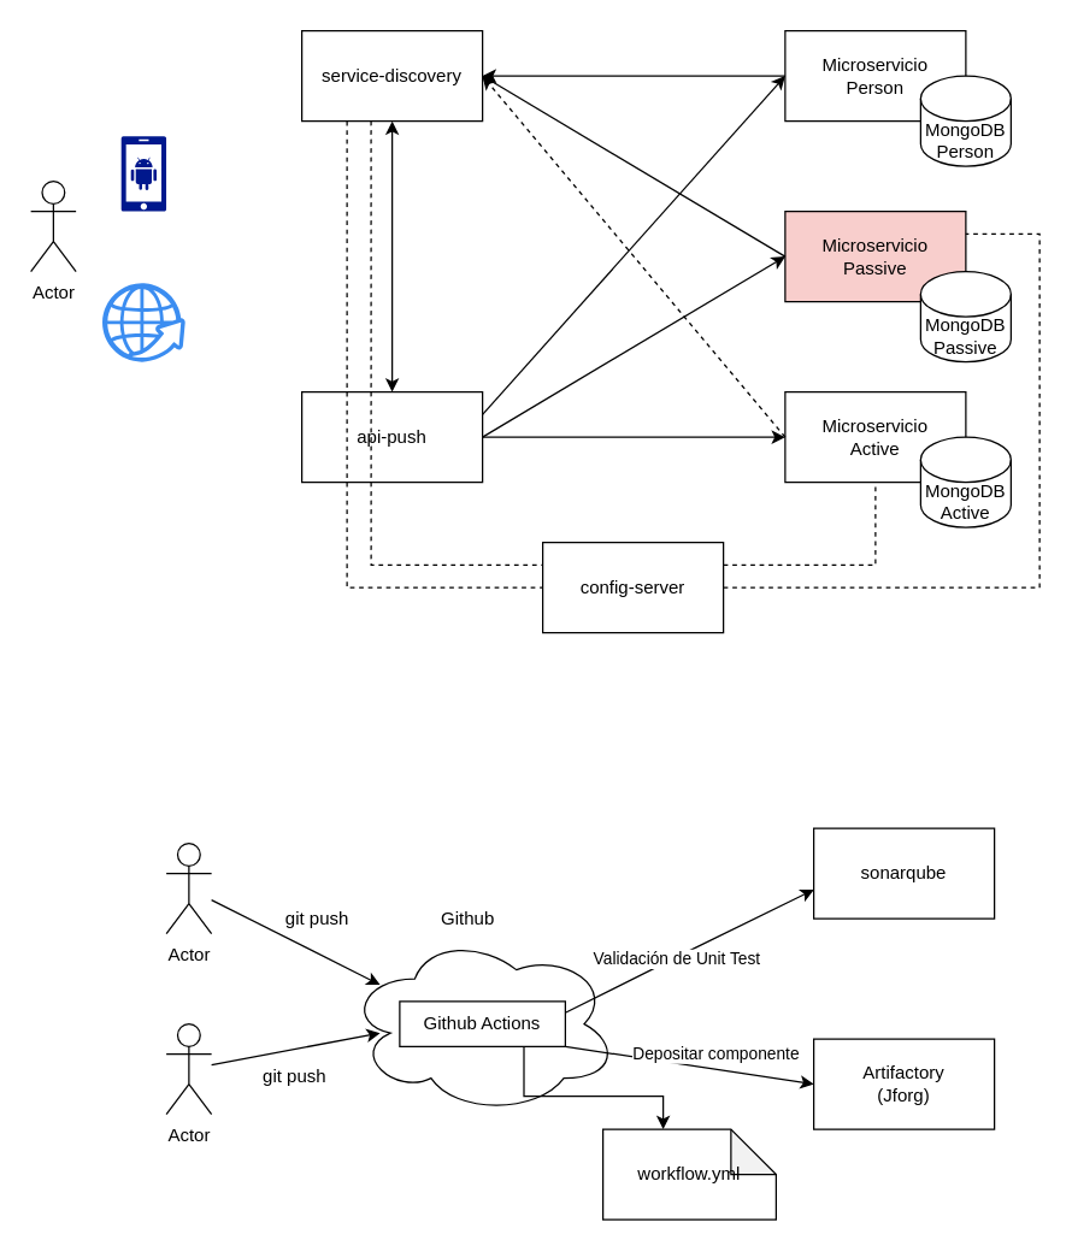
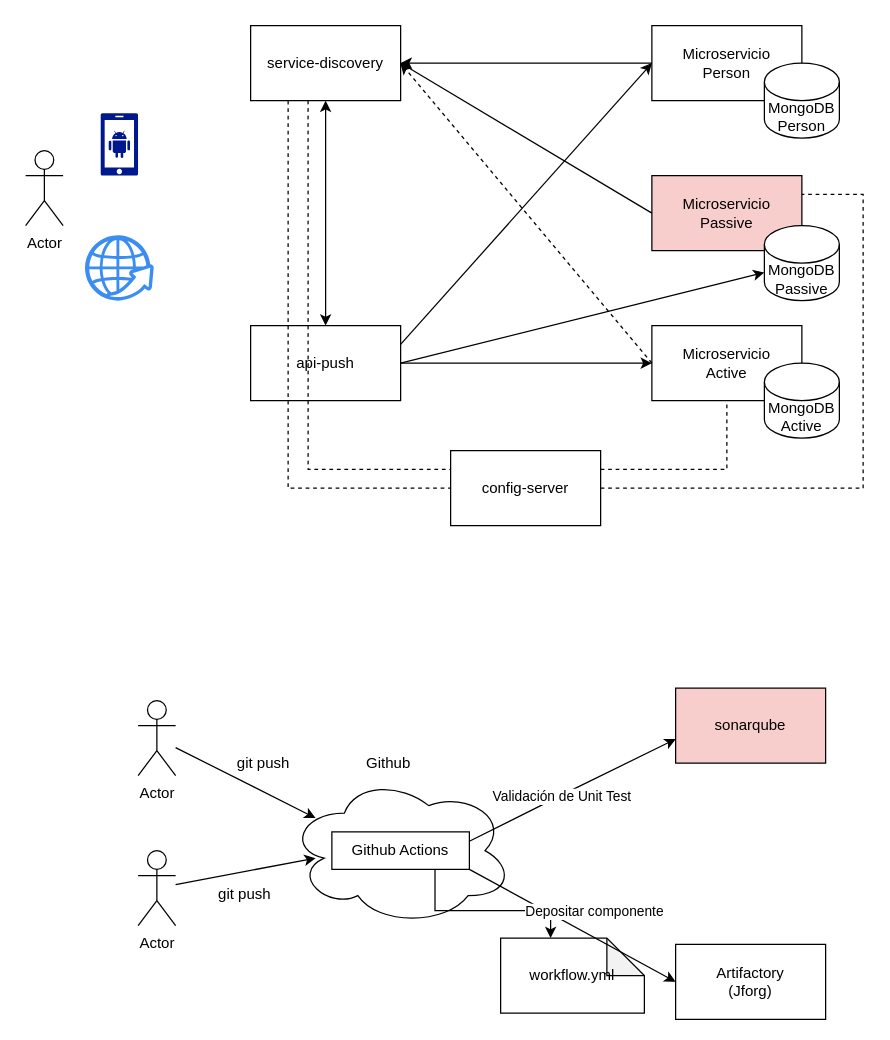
  <mxCell id="0" />
  <mxCell id="1" parent="0" />
  <mxCell id="2" value="Microservicio&lt;br&gt;Active" style="rounded=0;whiteSpace=wrap;html=1;" vertex="1" parent="1"><mxGeometry x="521" y="260" width="120" height="60" as="geometry" /></mxCell>
  <mxCell id="3" value="Microservicio&lt;br&gt;Passive" style="rounded=0;whiteSpace=wrap;html=1;fillColor=#f8cecc;" vertex="1" parent="1"><mxGeometry x="521" y="140" width="120" height="60" as="geometry" /></mxCell>
  <mxCell id="4" value="Microservicio&lt;br&gt;Person" style="rounded=0;whiteSpace=wrap;html=1;" vertex="1" parent="1"><mxGeometry x="521" y="20" width="120" height="60" as="geometry" /></mxCell>
  <mxCell id="5" value="" style="ellipse;shape=cloud;whiteSpace=wrap;html=1;" vertex="1" parent="1"><mxGeometry x="230" y="620" width="180" height="120" as="geometry" /></mxCell>
  <mxCell id="6" value="" style="endArrow=classic;html=1;rounded=0;exitX=1;exitY=0.25;exitDx=0;exitDy=0;" edge="1" parent="1" source="16"><mxGeometry width="50" height="50" relative="1" as="geometry"><mxPoint x="474" y="560" as="sourcePoint" /><mxPoint x="540.145" y="590.71" as="targetPoint" /><Array as="points"><mxPoint x="460" y="630" /></Array></mxGeometry></mxCell>
  <mxCell id="7" value="Validación de Unit Test" style="edgeLabel;html=1;align=center;verticalAlign=middle;resizable=0;points=[];" vertex="1" connectable="0" parent="6"><mxGeometry x="-0.105" relative="1" as="geometry"><mxPoint y="1" as="offset" /></mxGeometry></mxCell>
  <mxCell id="8" value="MongoDB&lt;br&gt;Active" style="shape=cylinder3;whiteSpace=wrap;html=1;boundedLbl=1;backgroundOutline=1;size=15;" vertex="1" parent="1"><mxGeometry x="611" y="290" width="60" height="60" as="geometry" /></mxCell>
  <mxCell id="9" value="MongoDB&lt;br&gt;Person" style="shape=cylinder3;whiteSpace=wrap;html=1;boundedLbl=1;backgroundOutline=1;size=15;" vertex="1" parent="1"><mxGeometry x="611" y="50" width="60" height="60" as="geometry" /></mxCell>
  <mxCell id="10" value="MongoDB&lt;br&gt;Passive" style="shape=cylinder3;whiteSpace=wrap;html=1;boundedLbl=1;backgroundOutline=1;size=15;" vertex="1" parent="1"><mxGeometry x="611" y="180" width="60" height="60" as="geometry" /></mxCell>
  <mxCell id="11" value="Actor" style="shape=umlActor;verticalLabelPosition=bottom;verticalAlign=top;html=1;outlineConnect=0;" vertex="1" parent="1"><mxGeometry x="110" y="560" width="30" height="60" as="geometry" /></mxCell>
  <mxCell id="12" value="Actor" style="shape=umlActor;verticalLabelPosition=bottom;verticalAlign=top;html=1;outlineConnect=0;" vertex="1" parent="1"><mxGeometry x="110" y="680" width="30" height="60" as="geometry" /></mxCell>
- <mxCell id="13" value="sonarqube" style="rounded=0;whiteSpace=wrap;html=1;" vertex="1" parent="1"><mxGeometry x="540" y="550" width="120" height="60" as="geometry" /></mxCell>
- <mxCell id="14" value="Artifactory&lt;br&gt;(Jforg)" style="rounded=0;whiteSpace=wrap;html=1;" vertex="1" parent="1"><mxGeometry x="540" y="690" width="120" height="60" as="geometry" /></mxCell>
+ <mxCell id="13" value="sonarqube" style="rounded=0;whiteSpace=wrap;html=1;fillColor=#f8cecc;" vertex="1" parent="1"><mxGeometry x="540" y="550" width="120" height="60" as="geometry" /></mxCell>
+ <mxCell id="14" value="Artifactory&lt;br&gt;(Jforg)" style="rounded=0;whiteSpace=wrap;html=1;" vertex="1" parent="1"><mxGeometry x="540" y="755" width="120" height="60" as="geometry" /></mxCell>
  <mxCell id="15" style="edgeStyle=orthogonalEdgeStyle;rounded=0;orthogonalLoop=1;jettySize=auto;html=1;exitX=0.75;exitY=1;exitDx=0;exitDy=0;" edge="1" parent="1" source="16" target="17"><mxGeometry relative="1" as="geometry"><Array as="points"><mxPoint x="348" y="728" /><mxPoint x="440" y="728" /></Array></mxGeometry></mxCell>
  <mxCell id="16" value="Github Actions" style="rounded=0;whiteSpace=wrap;html=1;" vertex="1" parent="1"><mxGeometry x="265" y="665" width="110" height="30" as="geometry" /></mxCell>
  <mxCell id="17" value="workflow.yml" style="shape=note;whiteSpace=wrap;html=1;backgroundOutline=1;darkOpacity=0.05;" vertex="1" parent="1"><mxGeometry x="400" y="750" width="115" height="60" as="geometry" /></mxCell>
  <mxCell id="18" value="Github" style="text;html=1;align=center;verticalAlign=middle;resizable=0;points=[];autosize=1;strokeColor=none;fillColor=none;" vertex="1" parent="1"><mxGeometry x="280" y="595" width="60" height="30" as="geometry" /></mxCell>
  <mxCell id="19" value="" style="endArrow=classic;html=1;rounded=0;entryX=0.122;entryY=0.283;entryDx=0;entryDy=0;entryPerimeter=0;" edge="1" parent="1" source="11" target="5"><mxGeometry width="50" height="50" relative="1" as="geometry"><mxPoint x="180" y="615" as="sourcePoint" /><mxPoint x="230" y="565" as="targetPoint" /></mxGeometry></mxCell>
  <mxCell id="20" value="" style="endArrow=classic;html=1;rounded=0;entryX=0.122;entryY=0.55;entryDx=0;entryDy=0;entryPerimeter=0;" edge="1" parent="1" source="12" target="5"><mxGeometry width="50" height="50" relative="1" as="geometry"><mxPoint x="160" y="700" as="sourcePoint" /><mxPoint x="200" y="660" as="targetPoint" /></mxGeometry></mxCell>
  <mxCell id="21" value="git push" style="text;html=1;align=center;verticalAlign=middle;resizable=0;points=[];autosize=1;strokeColor=none;fillColor=none;" vertex="1" parent="1"><mxGeometry x="175" y="595" width="70" height="30" as="geometry" /></mxCell>
  <mxCell id="22" value="git push" style="text;html=1;align=center;verticalAlign=middle;resizable=0;points=[];autosize=1;strokeColor=none;fillColor=none;" vertex="1" parent="1"><mxGeometry x="160" y="700" width="70" height="30" as="geometry" /></mxCell>
  <mxCell id="23" value="" style="endArrow=classic;html=1;rounded=0;entryX=0;entryY=0.5;entryDx=0;entryDy=0;exitX=1;exitY=1;exitDx=0;exitDy=0;" edge="1" parent="1" source="16" target="14"><mxGeometry width="50" height="50" relative="1" as="geometry"><mxPoint x="394.91" y="725" as="sourcePoint" /><mxPoint x="520" y="720" as="targetPoint" /></mxGeometry></mxCell>
  <mxCell id="24" value="Depositar componente" style="edgeLabel;html=1;align=center;verticalAlign=middle;resizable=0;points=[];rotation=0;" vertex="1" connectable="0" parent="23"><mxGeometry x="-0.129" y="1" relative="1" as="geometry"><mxPoint x="27" y="-5" as="offset" /></mxGeometry></mxCell>
  <mxCell id="25" value="service-discovery" style="rounded=0;whiteSpace=wrap;html=1;" vertex="1" parent="1"><mxGeometry x="200" y="20" width="120" height="60" as="geometry" /></mxCell>
  <mxCell id="26" value="api-push" style="rounded=0;whiteSpace=wrap;html=1;" vertex="1" parent="1"><mxGeometry x="200" y="260" width="120" height="60" as="geometry" /></mxCell>
  <mxCell id="27" value="" style="endArrow=classic;html=1;rounded=0;entryX=1;entryY=0.5;entryDx=0;entryDy=0;exitX=0;exitY=0.5;exitDx=0;exitDy=0;" edge="1" parent="1" source="4" target="25"><mxGeometry width="50" height="50" relative="1" as="geometry"><mxPoint x="520.5" y="40" as="sourcePoint" /><mxPoint x="319.5" y="40" as="targetPoint" /></mxGeometry></mxCell>
  <mxCell id="28" value="" style="endArrow=diamond;html=1;rounded=0;entryX=1;entryY=0.5;entryDx=0;entryDy=0;exitX=0;exitY=0.5;exitDx=0;exitDy=0;" edge="1" parent="1" source="3" target="25"><mxGeometry width="50" height="50" relative="1" as="geometry"><mxPoint x="410" y="170" as="sourcePoint" /><mxPoint x="460" y="120" as="targetPoint" /></mxGeometry></mxCell>
  <mxCell id="29" value="" style="endArrow=classic;html=1;rounded=0;entryX=1;entryY=0.5;entryDx=0;entryDy=0;exitX=0;exitY=0.5;exitDx=0;exitDy=0;dashed=1;" edge="1" parent="1" source="2" target="25"><mxGeometry width="50" height="50" relative="1" as="geometry"><mxPoint x="410" y="170" as="sourcePoint" /><mxPoint x="460" y="120" as="targetPoint" /></mxGeometry></mxCell>
  <mxCell id="30" value="" style="endArrow=classic;html=1;rounded=0;entryX=0;entryY=0.5;entryDx=0;entryDy=0;exitX=1;exitY=0.25;exitDx=0;exitDy=0;" edge="1" parent="1" source="26" target="4"><mxGeometry width="50" height="50" relative="1" as="geometry"><mxPoint x="390" y="280" as="sourcePoint" /><mxPoint x="440" y="230" as="targetPoint" /></mxGeometry></mxCell>
- <mxCell id="31" value="" style="endArrow=classic;html=1;rounded=0;entryX=0;entryY=0.5;entryDx=0;entryDy=0;exitX=1;exitY=0.5;exitDx=0;exitDy=0;" edge="1" parent="1" source="26" target="3"><mxGeometry width="50" height="50" relative="1" as="geometry"><mxPoint x="389" y="290" as="sourcePoint" /><mxPoint x="439" y="240" as="targetPoint" /></mxGeometry></mxCell>
+ <mxCell id="31" value="" style="endArrow=classic;html=1;rounded=0;exitX=1;exitY=0.5;exitDx=0;exitDy=0;" edge="1" parent="1" source="26" target="10"><mxGeometry width="50" height="50" relative="1" as="geometry"><mxPoint x="389" y="290" as="sourcePoint" /><mxPoint x="439" y="240" as="targetPoint" /></mxGeometry></mxCell>
  <mxCell id="32" value="" style="endArrow=classic;html=1;rounded=0;entryX=0;entryY=0.5;entryDx=0;entryDy=0;exitX=1;exitY=0.5;exitDx=0;exitDy=0;" edge="1" parent="1" source="26" target="2"><mxGeometry width="50" height="50" relative="1" as="geometry"><mxPoint x="389" y="310" as="sourcePoint" /><mxPoint x="439" y="260" as="targetPoint" /></mxGeometry></mxCell>
  <mxCell id="33" value="" style="endArrow=classic;startArrow=classic;html=1;rounded=0;exitX=0.5;exitY=0;exitDx=0;exitDy=0;" edge="1" parent="1" source="26" target="25"><mxGeometry width="50" height="50" relative="1" as="geometry"><mxPoint x="320" y="260" as="sourcePoint" /><mxPoint x="370" y="210" as="targetPoint" /></mxGeometry></mxCell>
  <mxCell id="34" value="config-server" style="rounded=0;whiteSpace=wrap;html=1;" vertex="1" parent="1"><mxGeometry x="360" y="360" width="120" height="60" as="geometry" /></mxCell>
  <mxCell id="35" value="Actor" style="shape=umlActor;verticalLabelPosition=bottom;verticalAlign=top;html=1;" vertex="1" parent="1"><mxGeometry x="20" y="120" width="30" height="60" as="geometry" /></mxCell>
  <mxCell id="36" value="" style="sketch=0;aspect=fixed;pointerEvents=1;shadow=0;dashed=0;html=1;strokeColor=none;labelPosition=center;verticalLabelPosition=bottom;verticalAlign=top;align=center;fillColor=#00188D;shape=mxgraph.mscae.enterprise.android_phone" vertex="1" parent="1"><mxGeometry x="80" y="90" width="30" height="50" as="geometry" /></mxCell>
  <mxCell id="37" value="" style="sketch=0;html=1;aspect=fixed;strokeColor=none;shadow=0;align=center;verticalAlign=top;fillColor=#3B8DF1;shape=mxgraph.gcp2.globe_world" vertex="1" parent="1"><mxGeometry x="67.5" y="187.75" width="55" height="52.25" as="geometry" /></mxCell>
  <mxCell id="38" value="" style="endArrow=none;dashed=1;html=1;rounded=0;entryX=0;entryY=0.25;entryDx=0;entryDy=0;exitX=0.383;exitY=1;exitDx=0;exitDy=0;exitPerimeter=0;edgeStyle=orthogonalEdgeStyle;" edge="1" parent="1" source="25" target="34"><mxGeometry width="50" height="50" relative="1" as="geometry"><mxPoint x="260" y="90" as="sourcePoint" /><mxPoint x="320" y="320" as="targetPoint" /></mxGeometry></mxCell>
  <mxCell id="39" value="" style="endArrow=none;dashed=1;html=1;rounded=0;entryX=0;entryY=0.5;entryDx=0;entryDy=0;exitX=0.25;exitY=1;exitDx=0;exitDy=0;edgeStyle=orthogonalEdgeStyle;" edge="1" parent="1" source="25" target="34"><mxGeometry width="50" height="50" relative="1" as="geometry"><mxPoint x="260" y="415" as="sourcePoint" /><mxPoint x="310" y="365" as="targetPoint" /></mxGeometry></mxCell>
  <mxCell id="40" value="" style="endArrow=none;dashed=1;html=1;rounded=0;entryX=1;entryY=0.25;entryDx=0;entryDy=0;edgeStyle=orthogonalEdgeStyle;exitX=1;exitY=0.5;exitDx=0;exitDy=0;" edge="1" parent="1" source="34" target="3"><mxGeometry width="50" height="50" relative="1" as="geometry"><mxPoint x="480" y="390" as="sourcePoint" /><mxPoint x="530" y="340" as="targetPoint" /><Array as="points"><mxPoint x="690" y="390" /><mxPoint x="690" y="155" /></Array></mxGeometry></mxCell>
  <mxCell id="41" value="" style="endArrow=none;dashed=1;html=1;rounded=0;entryX=0.5;entryY=1;entryDx=0;entryDy=0;exitX=1;exitY=0.25;exitDx=0;exitDy=0;edgeStyle=orthogonalEdgeStyle;" edge="1" parent="1" source="34" target="2"><mxGeometry width="50" height="50" relative="1" as="geometry"><mxPoint x="480" y="380" as="sourcePoint" /><mxPoint x="530" y="330" as="targetPoint" /></mxGeometry></mxCell>
